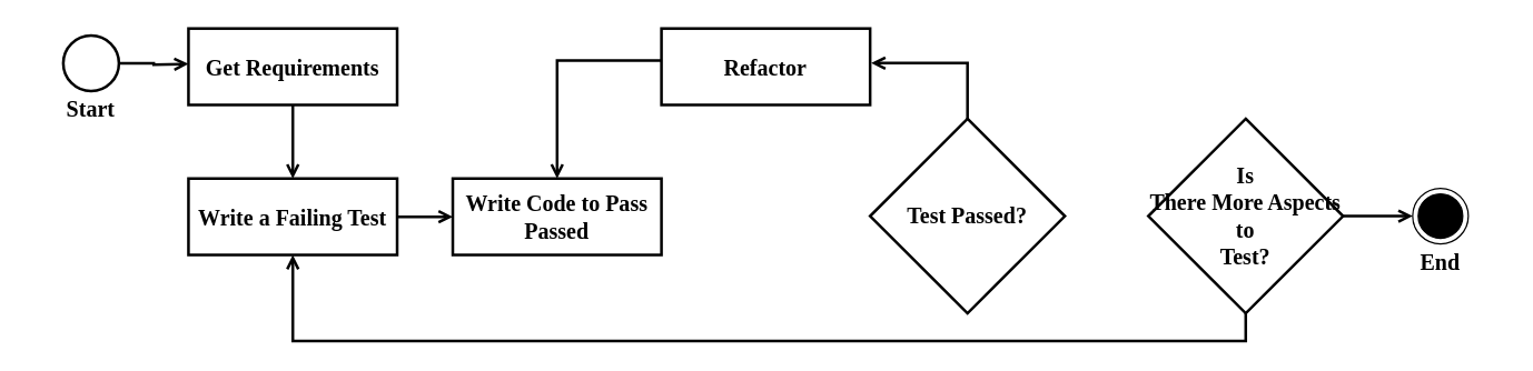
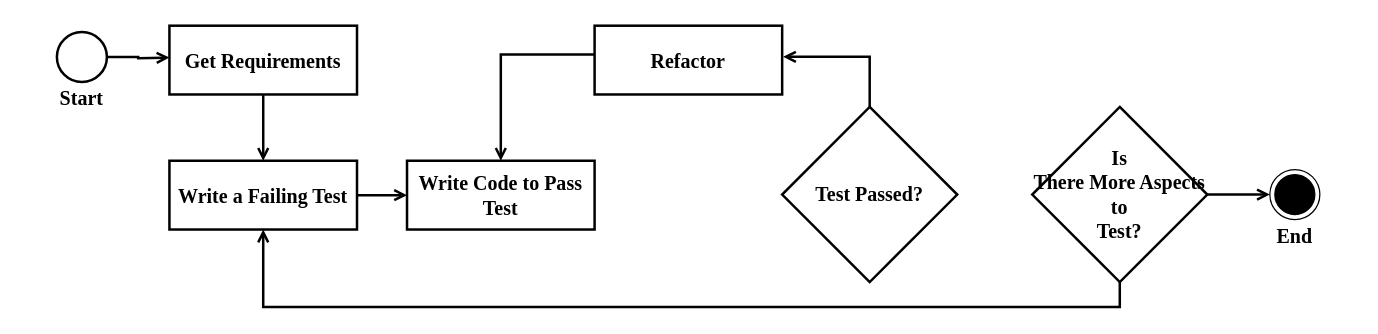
  <mxCell id="0" />
  <mxCell id="1" parent="0" />
  <mxCell id="2" style="edgeStyle=orthogonalEdgeStyle;rounded=0;orthogonalLoop=1;jettySize=auto;html=1;entryX=0;entryY=0.5;entryDx=0;entryDy=0;fontFamily=Fira Code;fontSource=https%3A%2F%2Ffonts.googleapis.com%2Fcss%3Ffamily%3DFira%2BCode;fontSize=16;endArrow=open;endFill=0;strokeWidth=2;" edge="1" parent="1" source="3"><mxGeometry relative="1" as="geometry"><mxPoint x="135" y="45.5" as="targetPoint" /></mxGeometry></mxCell>
  <mxCell id="3" value="" style="strokeWidth=2;html=1;shape=mxgraph.flowchart.start_2;whiteSpace=wrap;" vertex="1" parent="1"><mxGeometry x="45" y="25" width="40" height="40" as="geometry" /></mxCell>
  <mxCell id="4" value="" style="ellipse;html=1;shape=endState;fillColor=#000000;strokeColor=#000000;" vertex="1" parent="1"><mxGeometry x="1015" y="135" width="40" height="40" as="geometry" /></mxCell>
  <mxCell id="5" value="Start" style="rounded=0;whiteSpace=wrap;html=1;fillColor=none;fontSize=16;fontFamily=Fira Code;fontSource=https%3A%2F%2Ffonts.googleapis.com%2Fcss%3Ffamily%3DFira%2BCode;fontStyle=1;strokeWidth=2;strokeColor=none;" vertex="1" parent="1"><mxGeometry x="20" y="63" width="90" height="30" as="geometry" /></mxCell>
  <mxCell id="6" value="End" style="rounded=0;whiteSpace=wrap;html=1;fillColor=none;fontSize=16;fontFamily=Fira Code;fontSource=https%3A%2F%2Ffonts.googleapis.com%2Fcss%3Ffamily%3DFira%2BCode;fontStyle=1;strokeWidth=2;strokeColor=none;" vertex="1" parent="1"><mxGeometry x="990" y="173" width="90" height="30" as="geometry" /></mxCell>
  <mxCell id="7" style="edgeStyle=orthogonalEdgeStyle;rounded=0;orthogonalLoop=1;jettySize=auto;html=1;fontFamily=Fira Code;fontSource=https%3A%2F%2Ffonts.googleapis.com%2Fcss%3Ffamily%3DFira%2BCode;fontSize=16;endArrow=open;endFill=0;strokeWidth=2;" edge="1" parent="1" source="8" target="9"><mxGeometry relative="1" as="geometry" /></mxCell>
  <mxCell id="8" value="Write a Failing Test" style="rounded=0;whiteSpace=wrap;html=1;fillColor=none;fontSize=16;fontFamily=Fira Code;fontSource=https%3A%2F%2Ffonts.googleapis.com%2Fcss%3Ffamily%3DFira%2BCode;fontStyle=1;strokeWidth=2;" vertex="1" parent="1"><mxGeometry x="135" y="128" width="150" height="55" as="geometry" /></mxCell>
- <mxCell id="9" value="Write Code to Pass Passed" style="rounded=0;whiteSpace=wrap;html=1;fillColor=none;fontSize=16;fontFamily=Fira Code;fontSource=https%3A%2F%2Ffonts.googleapis.com%2Fcss%3Ffamily%3DFira%2BCode;fontStyle=1;strokeWidth=2;" vertex="1" parent="1"><mxGeometry x="325" y="128" width="150" height="55" as="geometry" /></mxCell>
+ <mxCell id="9" value="Write Code to Pass Test" style="rounded=0;whiteSpace=wrap;html=1;fillColor=none;fontSize=16;fontFamily=Fira Code;fontSource=https%3A%2F%2Ffonts.googleapis.com%2Fcss%3Ffamily%3DFira%2BCode;fontStyle=1;strokeWidth=2;" vertex="1" parent="1"><mxGeometry x="325" y="128" width="150" height="55" as="geometry" /></mxCell>
  <mxCell id="10" style="edgeStyle=orthogonalEdgeStyle;rounded=0;orthogonalLoop=1;jettySize=auto;html=1;entryX=1.005;entryY=0.452;entryDx=0;entryDy=0;entryPerimeter=0;fontFamily=Fira Code;fontSource=https%3A%2F%2Ffonts.googleapis.com%2Fcss%3Ffamily%3DFira%2BCode;fontSize=16;endArrow=open;endFill=0;strokeWidth=2;" edge="1" parent="1" source="11" target="13"><mxGeometry relative="1" as="geometry" /></mxCell>
  <mxCell id="11" value="Test Passed?" style="rhombus;whiteSpace=wrap;html=1;strokeColor=#000000;strokeWidth=2;fontSize=16;fontStyle=1;fontFamily=Fira Code;fontSource=https%3A%2F%2Ffonts.googleapis.com%2Fcss%3Ffamily%3DFira%2BCode;" vertex="1" parent="1"><mxGeometry x="625" y="85" width="140" height="140" as="geometry" /></mxCell>
  <mxCell id="12" style="edgeStyle=orthogonalEdgeStyle;rounded=0;orthogonalLoop=1;jettySize=auto;html=1;entryX=0.5;entryY=0;entryDx=0;entryDy=0;fontFamily=Fira Code;fontSource=https%3A%2F%2Ffonts.googleapis.com%2Fcss%3Ffamily%3DFira%2BCode;fontSize=16;endArrow=open;endFill=0;strokeWidth=2;" edge="1" parent="1" source="13" target="9"><mxGeometry relative="1" as="geometry"><Array as="points"><mxPoint x="400" y="43" /></Array></mxGeometry></mxCell>
  <mxCell id="13" value="Refactor" style="rounded=0;whiteSpace=wrap;html=1;fillColor=none;fontSize=16;fontFamily=Fira Code;fontSource=https%3A%2F%2Ffonts.googleapis.com%2Fcss%3Ffamily%3DFira%2BCode;fontStyle=1;strokeWidth=2;" vertex="1" parent="1"><mxGeometry x="475" y="20" width="150" height="55" as="geometry" /></mxCell>
  <mxCell id="14" style="edgeStyle=orthogonalEdgeStyle;rounded=0;orthogonalLoop=1;jettySize=auto;html=1;entryX=0.5;entryY=1;entryDx=0;entryDy=0;fontFamily=Fira Code;fontSource=https%3A%2F%2Ffonts.googleapis.com%2Fcss%3Ffamily%3DFira%2BCode;fontSize=16;endArrow=open;endFill=0;strokeWidth=2;" edge="1" parent="1" source="16" target="8"><mxGeometry relative="1" as="geometry"><Array as="points"><mxPoint x="895" y="245" /><mxPoint x="210" y="245" /></Array></mxGeometry></mxCell>
  <mxCell id="15" style="edgeStyle=orthogonalEdgeStyle;rounded=0;orthogonalLoop=1;jettySize=auto;html=1;entryX=0;entryY=0.5;entryDx=0;entryDy=0;fontFamily=Fira Code;fontSource=https%3A%2F%2Ffonts.googleapis.com%2Fcss%3Ffamily%3DFira%2BCode;fontSize=16;endArrow=open;endFill=0;strokeWidth=2;" edge="1" parent="1" source="16" target="4"><mxGeometry relative="1" as="geometry" /></mxCell>
  <mxCell id="16" value="Is &lt;br&gt;There More Aspects to&lt;br&gt;Test?" style="rhombus;whiteSpace=wrap;html=1;strokeColor=#000000;strokeWidth=2;fontSize=16;fontStyle=1;fontFamily=Fira Code;fontSource=https%3A%2F%2Ffonts.googleapis.com%2Fcss%3Ffamily%3DFira%2BCode;" vertex="1" parent="1"><mxGeometry x="825" y="85" width="140" height="140" as="geometry" /></mxCell>
  <mxCell id="17" style="edgeStyle=orthogonalEdgeStyle;rounded=0;orthogonalLoop=1;jettySize=auto;html=1;entryX=0.5;entryY=0;entryDx=0;entryDy=0;fontFamily=Fira Code;fontSource=https%3A%2F%2Ffonts.googleapis.com%2Fcss%3Ffamily%3DFira%2BCode;fontSize=16;endArrow=open;endFill=0;strokeWidth=2;" edge="1" parent="1" source="18" target="8"><mxGeometry relative="1" as="geometry" /></mxCell>
  <mxCell id="18" value="Get Requirements" style="rounded=0;whiteSpace=wrap;html=1;fillColor=none;fontSize=16;fontFamily=Fira Code;fontSource=https%3A%2F%2Ffonts.googleapis.com%2Fcss%3Ffamily%3DFira%2BCode;fontStyle=1;strokeWidth=2;" vertex="1" parent="1"><mxGeometry x="135" y="20" width="150" height="55" as="geometry" /></mxCell>
